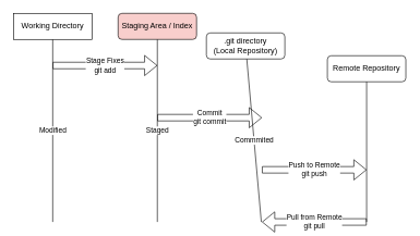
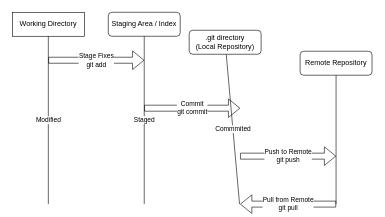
  <mxCell id="0" />
  <mxCell id="1" parent="0" />
  <mxCell id="2" value="Working Directory" style="whiteSpace=wrap;html=1;fontSize=12;glass=0;strokeWidth=1;shadow=0;rounded=0;" vertex="1" parent="1"><mxGeometry x="20" y="20" width="120" height="40" as="geometry" /></mxCell>
- <mxCell id="3" value="Staging Area / Index" style="rounded=1;whiteSpace=wrap;html=1;fontSize=12;glass=0;strokeWidth=1;shadow=0;fillColor=#f8cecc;" vertex="1" parent="1"><mxGeometry x="180" y="20" width="120" height="40" as="geometry" /></mxCell>
+ <mxCell id="3" value="Staging Area / Index" style="rounded=1;whiteSpace=wrap;html=1;fontSize=12;glass=0;strokeWidth=1;shadow=0;" vertex="1" parent="1"><mxGeometry x="180" y="20" width="120" height="40" as="geometry" /></mxCell>
  <mxCell id="4" value="&lt;div&gt;.git directory&lt;/div&gt;&lt;div&gt;(Local Repository)&lt;br&gt;&lt;/div&gt;" style="rounded=1;whiteSpace=wrap;html=1;fontSize=12;glass=0;strokeWidth=1;shadow=0;" vertex="1" parent="1"><mxGeometry x="315" y="50" width="120" height="40" as="geometry" /></mxCell>
  <mxCell id="5" value="Remote Repository" style="rounded=1;whiteSpace=wrap;html=1;fontSize=12;glass=0;strokeWidth=1;shadow=0;" vertex="1" parent="1"><mxGeometry x="500" y="85" width="120" height="40" as="geometry" /></mxCell>
  <mxCell id="6" value="Modified" style="endArrow=none;html=1;entryX=0.5;entryY=1;entryDx=0;entryDy=0;" edge="1" parent="1" target="2"><mxGeometry width="50" height="50" relative="1" as="geometry"><mxPoint x="80" y="340" as="sourcePoint" /><mxPoint x="70" y="80" as="targetPoint" /></mxGeometry></mxCell>
  <mxCell id="7" value="Staged" style="endArrow=none;html=1;entryX=0.5;entryY=1;entryDx=0;entryDy=0;" edge="1" parent="1" target="3"><mxGeometry width="50" height="50" relative="1" as="geometry"><mxPoint x="240" y="340" as="sourcePoint" /><mxPoint x="90" y="70" as="targetPoint" /></mxGeometry></mxCell>
  <mxCell id="8" value="Commmited" style="endArrow=none;html=1;" edge="1" parent="1" target="4"><mxGeometry width="50" height="50" relative="1" as="geometry"><mxPoint x="399" y="340" as="sourcePoint" /><mxPoint x="100" y="80" as="targetPoint" /></mxGeometry></mxCell>
  <mxCell id="9" value="" style="endArrow=none;html=1;entryX=0.5;entryY=1;entryDx=0;entryDy=0;" edge="1" parent="1" target="5"><mxGeometry width="50" height="50" relative="1" as="geometry"><mxPoint x="560" y="340" as="sourcePoint" /><mxPoint x="110" y="90" as="targetPoint" /></mxGeometry></mxCell>
  <mxCell id="10" value="&lt;div&gt;Stage Fixes&lt;br&gt;&lt;/div&gt;&lt;div&gt;git add&lt;/div&gt;" style="shape=flexArrow;endArrow=classic;html=1;" edge="1" parent="1"><mxGeometry width="50" height="50" relative="1" as="geometry"><mxPoint x="80" y="100" as="sourcePoint" /><mxPoint x="240" y="100" as="targetPoint" /></mxGeometry></mxCell>
  <mxCell id="11" value="&lt;div&gt;Commit&lt;br&gt;&lt;/div&gt;&lt;div&gt;git commit&lt;br&gt;&lt;/div&gt;" style="shape=flexArrow;endArrow=classic;html=1;" edge="1" parent="1"><mxGeometry width="50" height="50" relative="1" as="geometry"><mxPoint x="240" y="180" as="sourcePoint" /><mxPoint x="400" y="180" as="targetPoint" /></mxGeometry></mxCell>
  <mxCell id="12" value="&lt;div&gt;Push to Remote&lt;br&gt;&lt;/div&gt;&lt;div&gt;git push&lt;br&gt;&lt;/div&gt;" style="shape=flexArrow;endArrow=classic;html=1;" edge="1" parent="1"><mxGeometry width="50" height="50" relative="1" as="geometry"><mxPoint x="400" y="260" as="sourcePoint" /><mxPoint x="560" y="260" as="targetPoint" /></mxGeometry></mxCell>
  <mxCell id="13" value="&lt;div&gt;Pull from Remote&lt;br&gt;&lt;/div&gt;&lt;div&gt;git pull&lt;br&gt;&lt;/div&gt;" style="shape=flexArrow;endArrow=classic;html=1;" edge="1" parent="1"><mxGeometry width="50" height="50" relative="1" as="geometry"><mxPoint x="560" y="340" as="sourcePoint" /><mxPoint x="400" y="340" as="targetPoint" /></mxGeometry></mxCell>
